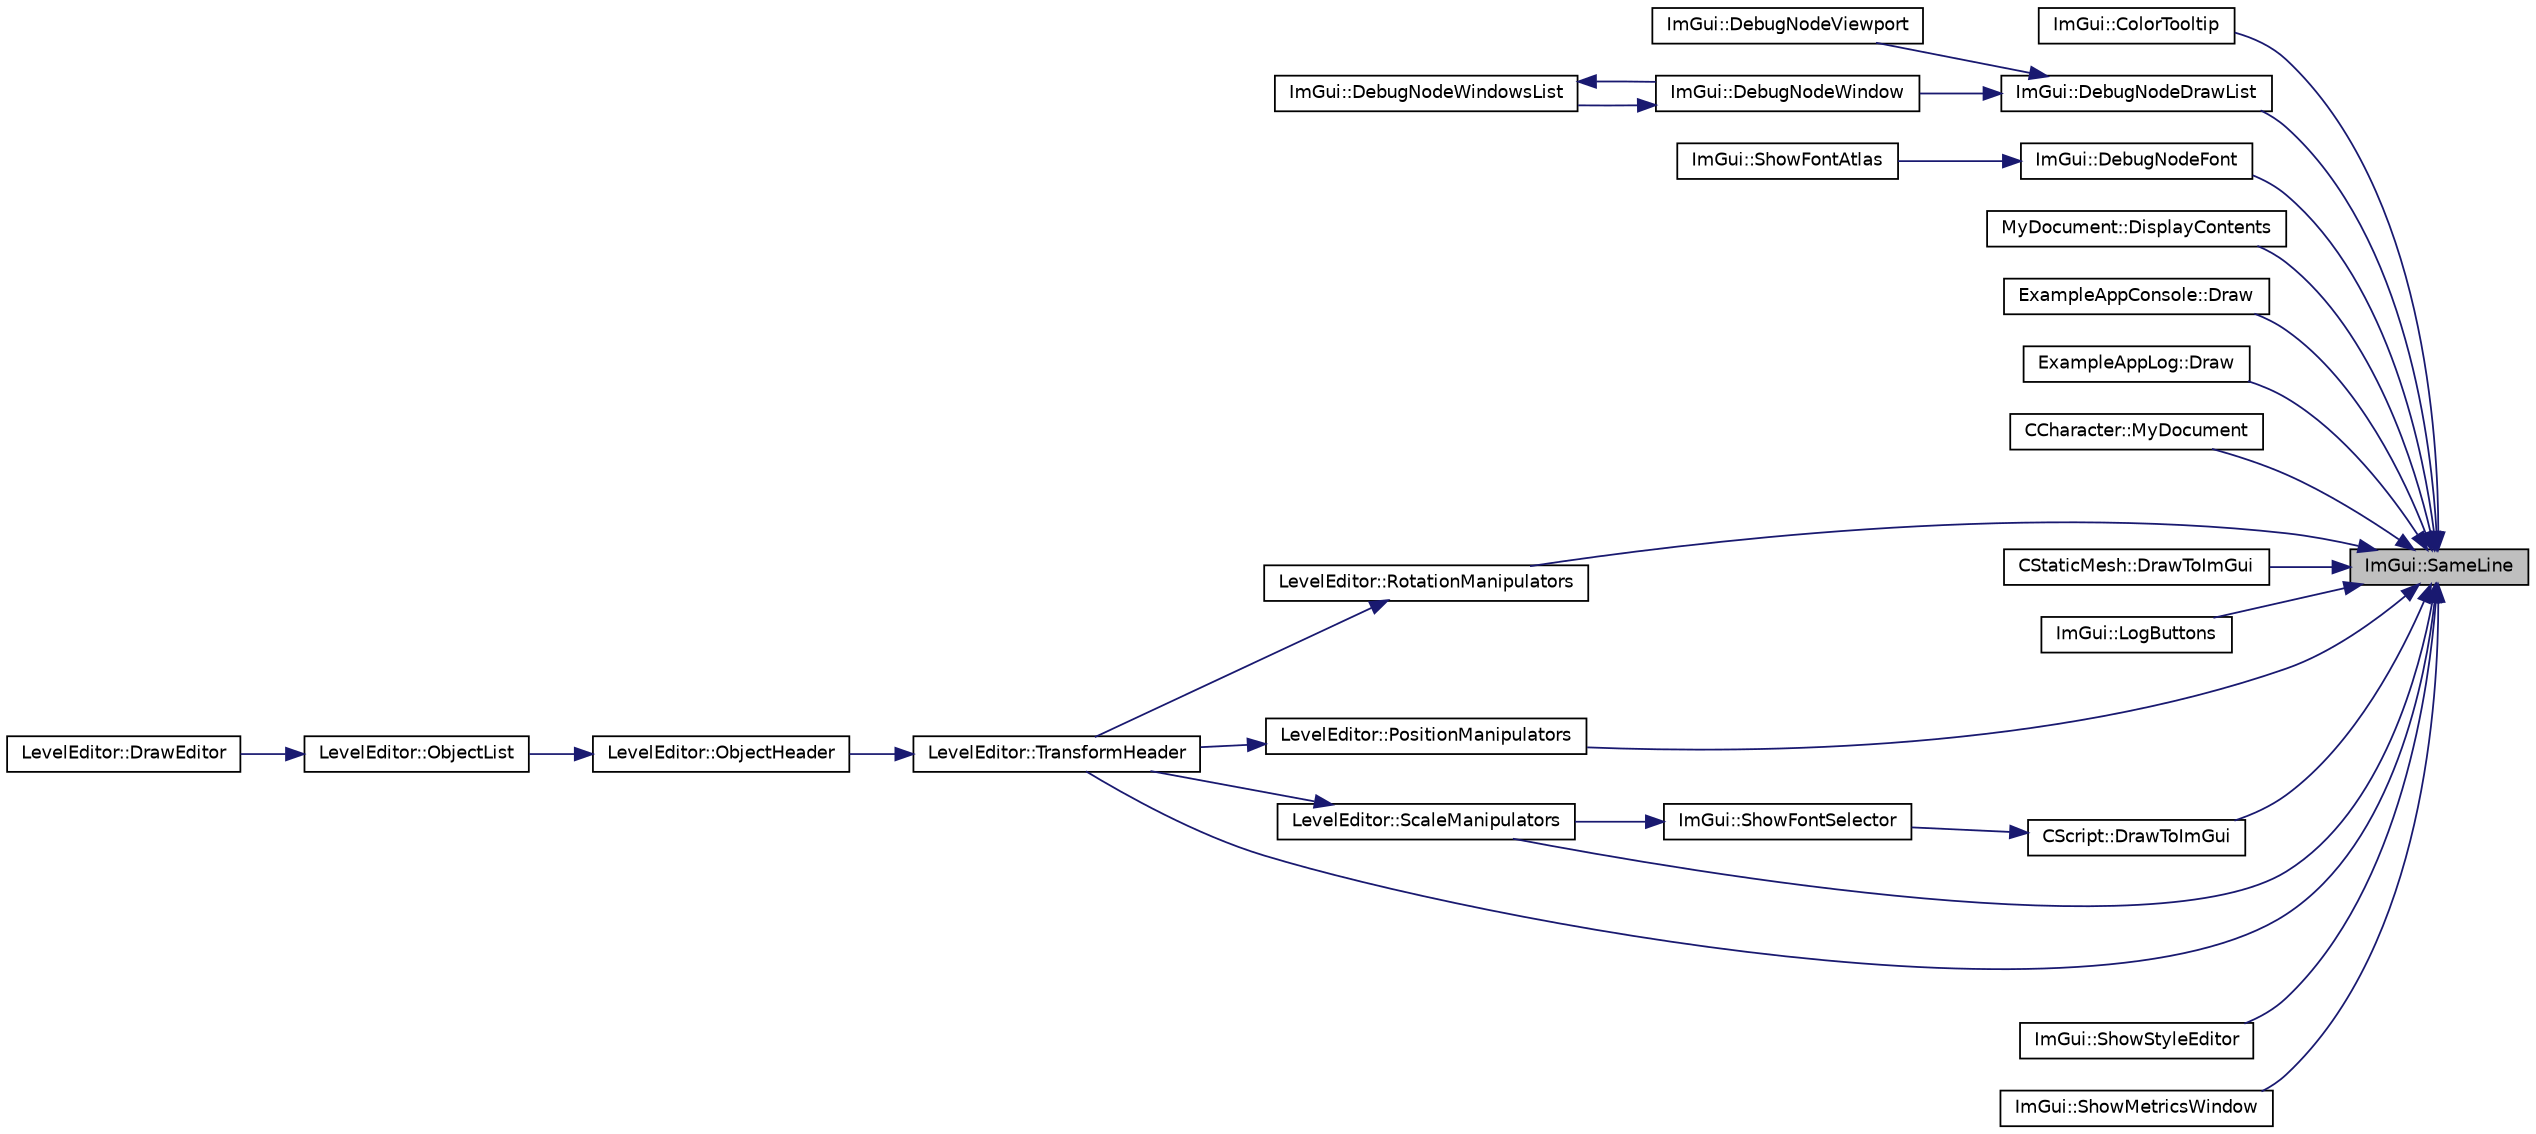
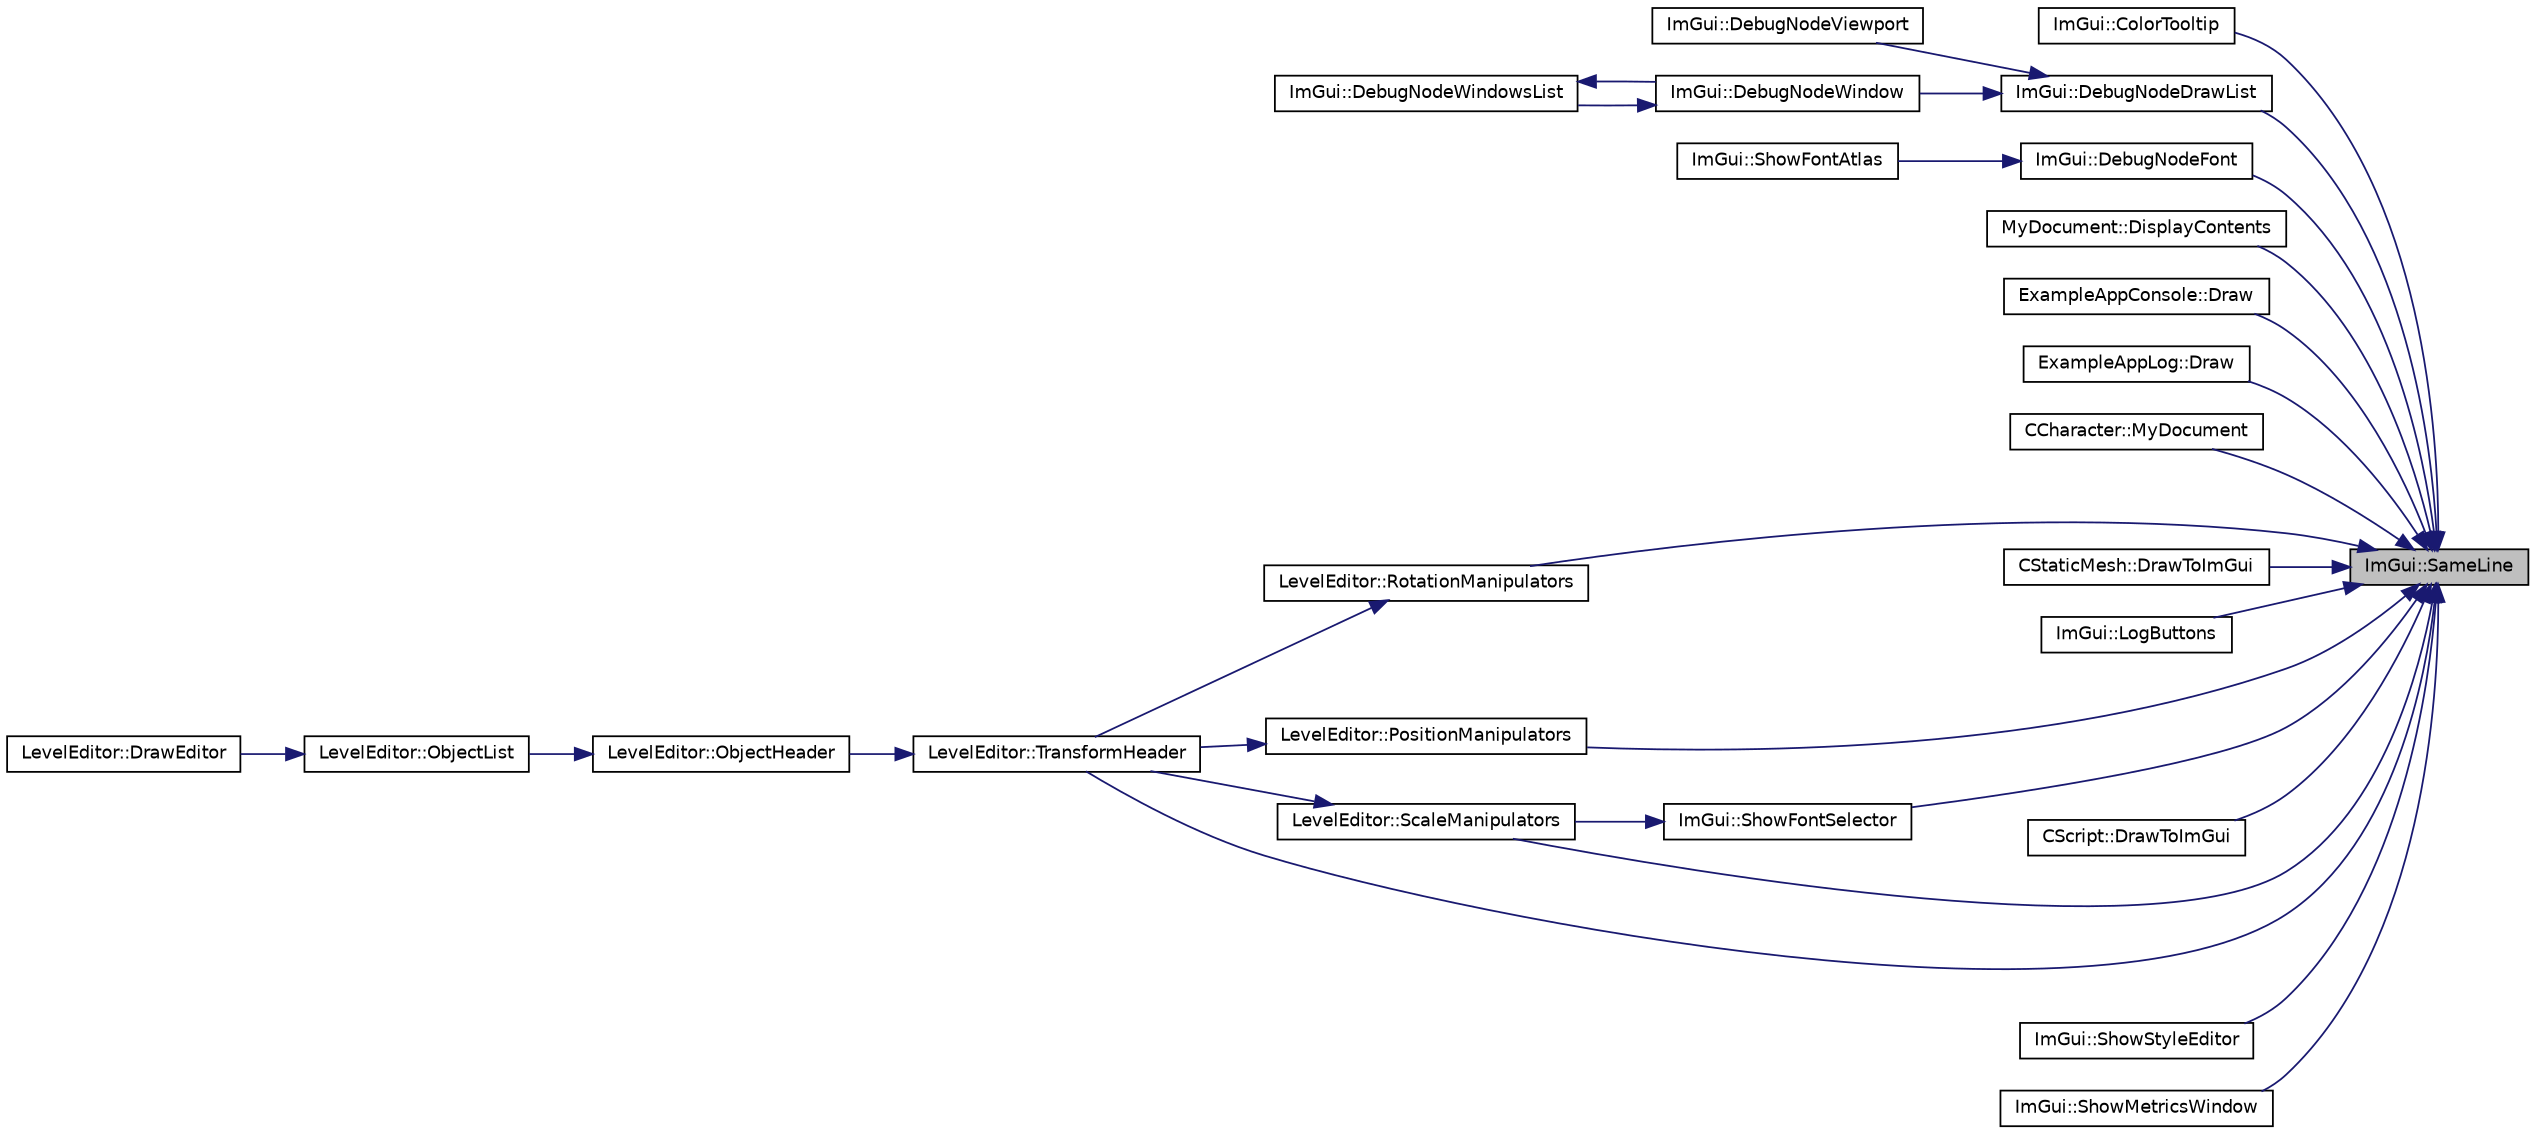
  digraph {
    rankdir=RL
    node [color=black fillcolor=white fontname=Helvetica fontsize=10 shape=record style=filled]
    edge [color=midnightblue dir=back fontname=Helvetica fontsize=10 labelfontname=Helvetica labelfontsize=10 style=solid]
    n1 [fillcolor=grey75 fontcolor=black height=0.2 label="ImGui::SameLine" width=0.4]
    n2 [height=0.2 label="ImGui::ColorTooltip" width=0.4]
    n3 [height=0.2 label="ImGui::DebugNodeDrawList" width=0.4]
    n4 [height=0.2 label="ImGui::DebugNodeFont" width=0.4]
    n5 [height=0.2 label="MyDocument::DisplayContents" width=0.4]
    n6 [height=0.2 label="ExampleAppConsole::Draw" width=0.4]
    n7 [height=0.2 label="ExampleAppLog::Draw" width=0.4]
    n8 [height=0.2 label="CCharacter::MyDocument" width=0.4]
    n9 [height=0.2 label="CScript::DrawToImGui" width=0.4]
    n10 [height=0.2 label="CStaticMesh::DrawToImGui" width=0.4]
    n11 [height=0.2 label="ImGui::LogButtons" width=0.4]
    n12 [height=0.2 label="LevelEditor::PositionManipulators" width=0.4]
    n13 [height=0.2 label="LevelEditor::TransformHeader" width=0.4]
    n14 [height=0.2 label="LevelEditor::RotationManipulators" width=0.4]
    n15 [height=0.2 label="LevelEditor::ScaleManipulators" width=0.4]
    n16 [height=0.2 label="ImGui::ShowFontSelector" width=0.4]
    n17 [height=0.2 label="ImGui::ShowStyleEditor" width=0.4]
    n18 [height=0.2 label="ImGui::ShowMetricsWindow" width=0.4]
    n19 [height=0.2 label="ImGui::DebugNodeViewport" width=0.4]
    n20 [height=0.2 label="ImGui::DebugNodeWindow" width=0.4]
    n21 [height=0.2 label="ImGui::ShowFontAtlas" width=0.4]
    n22 [height=0.2 label="LevelEditor::ObjectHeader" width=0.4]
    n23 [height=0.2 label="ImGui::DebugNodeWindowsList" width=0.4]
    n24 [height=0.2 label="LevelEditor::ObjectList" width=0.4]
    n25 [height=0.2 label="LevelEditor::DrawEditor" width=0.4]
    n1 -> n2
    n1 -> n3
    n1 -> n4
    n1 -> n5
    n1 -> n6
    n1 -> n7
    n1 -> n8
    n1 -> n9
    n1 -> n10
    n1 -> n11
    n1 -> n12
    n1 -> n13
    n1 -> n14
    n1 -> n15
-   n9 -> n16
+   n1 -> n16
    n1 -> n17
    n1 -> n18
    n3 -> n19
    n3 -> n20
    n4 -> n21
    n12 -> n13
    n13 -> n22
    n14 -> n13
    n15 -> n13
    n16 -> n15
    n20 -> n23
    n22 -> n24
    n23 -> n20
    n24 -> n25
  }
